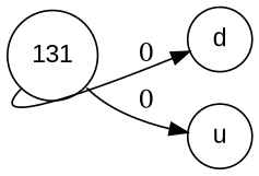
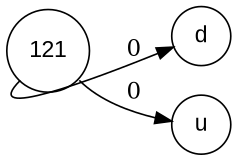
  digraph {
    rankdir=LR
    node [fontname=Arial shape=circle]
-   n1 [label=131 width=0.5]
+   n1 [label=121 width=0.5]
    n2 [label=d width=0.5]
    n3 [label=u width=0.5]
    n1 -> n2 [label=" 0" tailport=sw]
    n1 -> n3 [label=" 0" tailport=se]
  }
